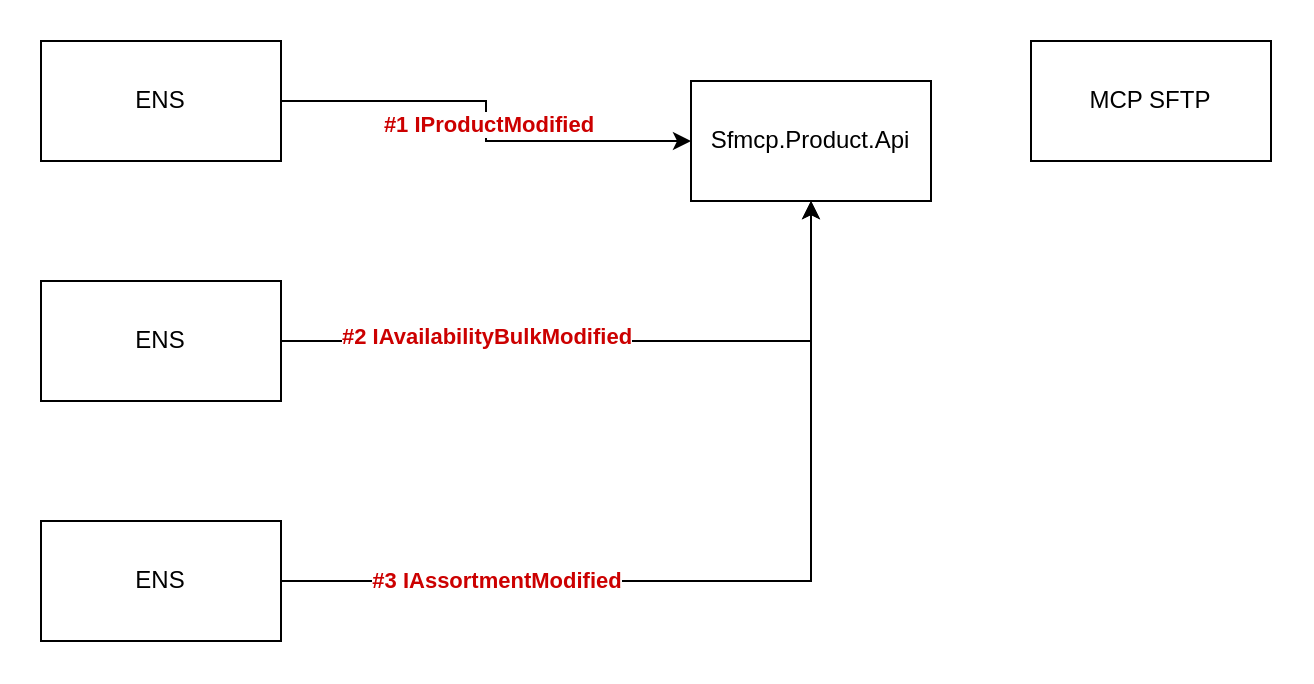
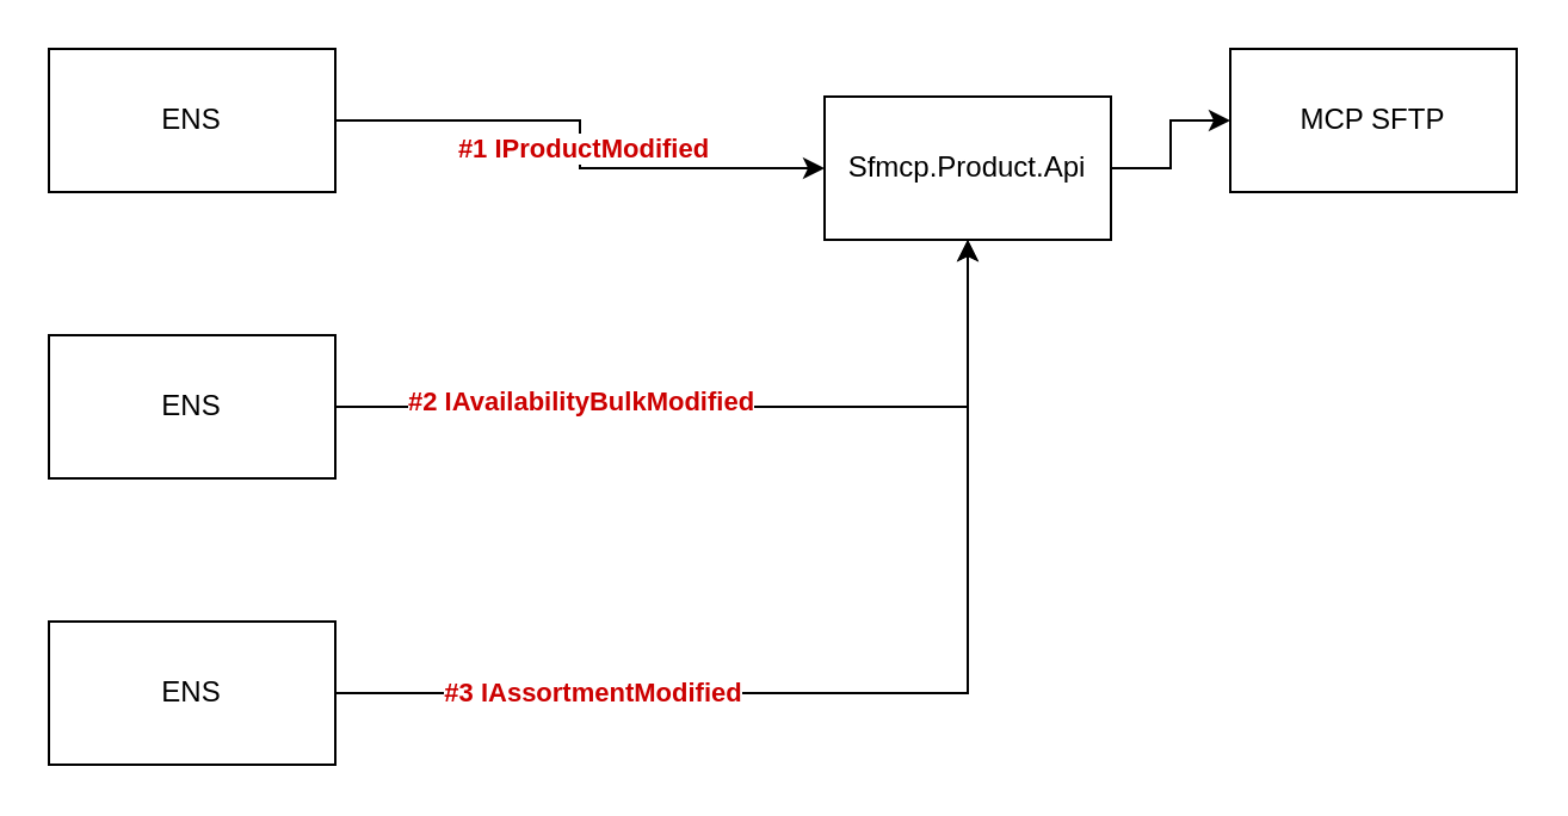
  <mxCell id="0" />
  <mxCell id="1" parent="0" />
  <mxCell id="2" value="" style="edgeStyle=orthogonalEdgeStyle;rounded=0;orthogonalLoop=1;jettySize=auto;html=1;" edge="1" parent="1" source="4" target="12"><mxGeometry relative="1" as="geometry" /></mxCell>
  <mxCell id="3" value="&lt;font color=&quot;#cc0000&quot;&gt;&lt;b&gt;#1 IProductModified&lt;/b&gt;&lt;/font&gt;" style="edgeLabel;html=1;align=center;verticalAlign=middle;resizable=0;points=[];" vertex="1" connectable="0" parent="2"><mxGeometry x="0.009" y="1" relative="1" as="geometry"><mxPoint as="offset" /></mxGeometry></mxCell>
  <mxCell id="4" value="ENS" style="rounded=0;whiteSpace=wrap;html=1;" vertex="1" parent="1"><mxGeometry x="20" y="20" width="120" height="60" as="geometry" /></mxCell>
  <mxCell id="5" style="edgeStyle=orthogonalEdgeStyle;rounded=0;orthogonalLoop=1;jettySize=auto;html=1;entryX=0.5;entryY=1;entryDx=0;entryDy=0;" edge="1" parent="1" source="7" target="12"><mxGeometry relative="1" as="geometry" /></mxCell>
  <mxCell id="6" value="&lt;font color=&quot;#cc0000&quot;&gt;&lt;b&gt;#2 IAvailabilityBulkModified&lt;/b&gt;&lt;/font&gt;" style="edgeLabel;html=1;align=center;verticalAlign=middle;resizable=0;points=[];" vertex="1" connectable="0" parent="5"><mxGeometry x="-0.389" y="3" relative="1" as="geometry"><mxPoint as="offset" /></mxGeometry></mxCell>
  <mxCell id="7" value="ENS" style="rounded=0;whiteSpace=wrap;html=1;" vertex="1" parent="1"><mxGeometry x="20" y="140" width="120" height="60" as="geometry" /></mxCell>
  <mxCell id="8" style="edgeStyle=orthogonalEdgeStyle;rounded=0;orthogonalLoop=1;jettySize=auto;html=1;entryX=0.5;entryY=1;entryDx=0;entryDy=0;" edge="1" parent="1" source="10" target="12"><mxGeometry relative="1" as="geometry"><mxPoint x="410" y="170" as="targetPoint" /></mxGeometry></mxCell>
  <mxCell id="9" value="&lt;font color=&quot;#cc0000&quot;&gt;&lt;b&gt;#3 IAssortmentModified&lt;/b&gt;&lt;/font&gt;" style="edgeLabel;html=1;align=center;verticalAlign=middle;resizable=0;points=[];" vertex="1" connectable="0" parent="8"><mxGeometry x="-0.529" y="1" relative="1" as="geometry"><mxPoint as="offset" /></mxGeometry></mxCell>
  <mxCell id="10" value="ENS" style="rounded=0;whiteSpace=wrap;html=1;" vertex="1" parent="1"><mxGeometry x="20" y="260" width="120" height="60" as="geometry" /></mxCell>
+ <mxCell id="11" value="" style="edgeStyle=orthogonalEdgeStyle;rounded=0;orthogonalLoop=1;jettySize=auto;html=1;" edge="1" parent="1" source="12" target="13"><mxGeometry relative="1" as="geometry" /></mxCell>
  <mxCell id="12" value="Sfmcp.Product.Api" style="rounded=0;whiteSpace=wrap;html=1;" vertex="1" parent="1"><mxGeometry x="345" y="40" width="120" height="60" as="geometry" /></mxCell>
  <mxCell id="13" value="MCP SFTP" style="rounded=0;whiteSpace=wrap;html=1;" vertex="1" parent="1"><mxGeometry x="515" y="20" width="120" height="60" as="geometry" /></mxCell>
